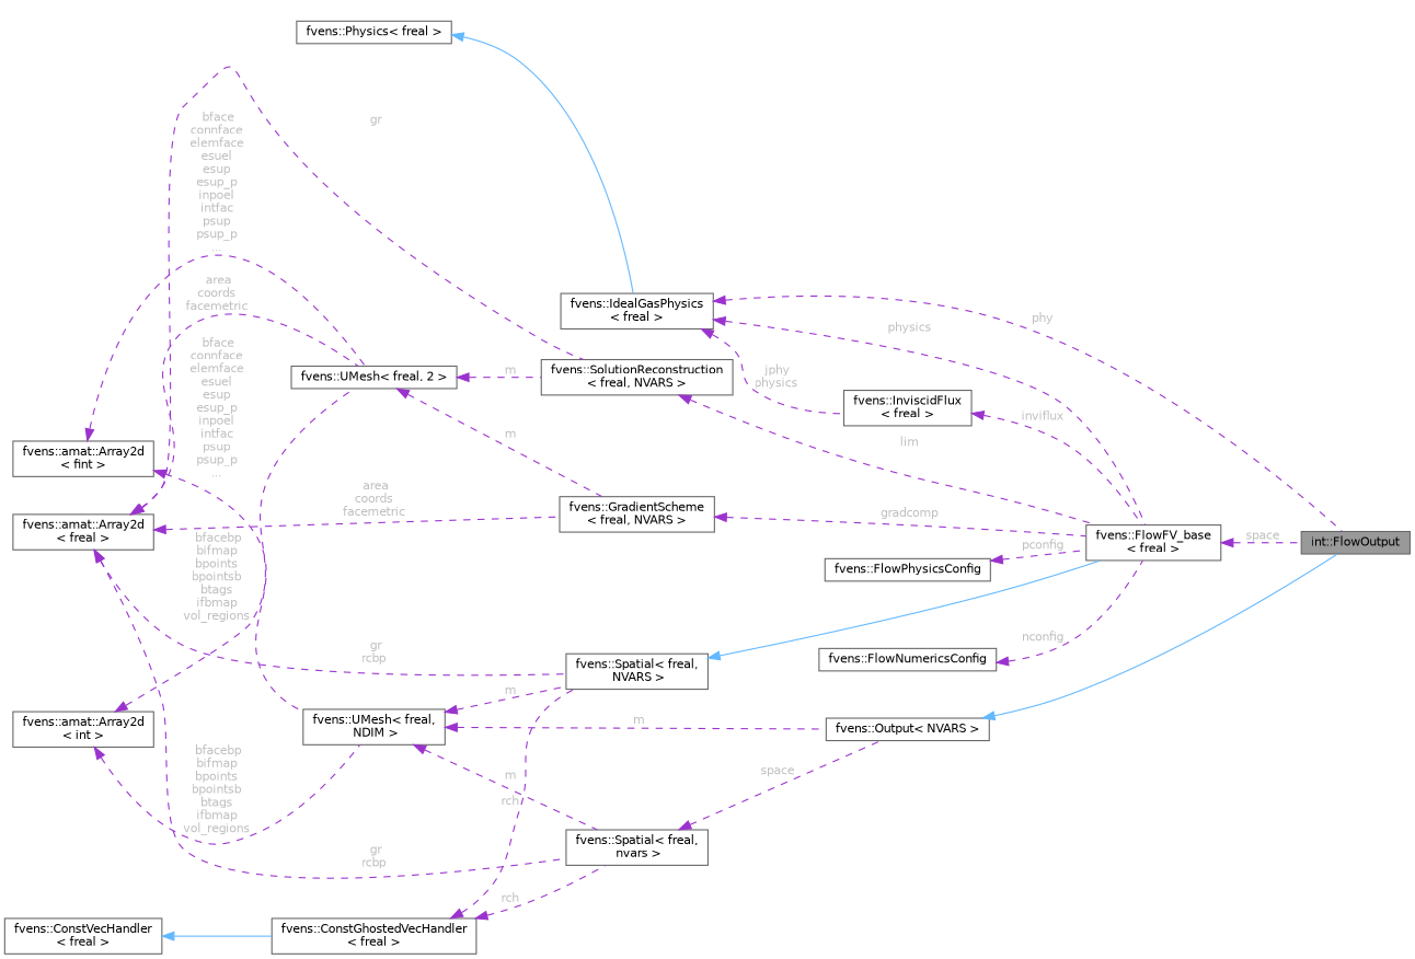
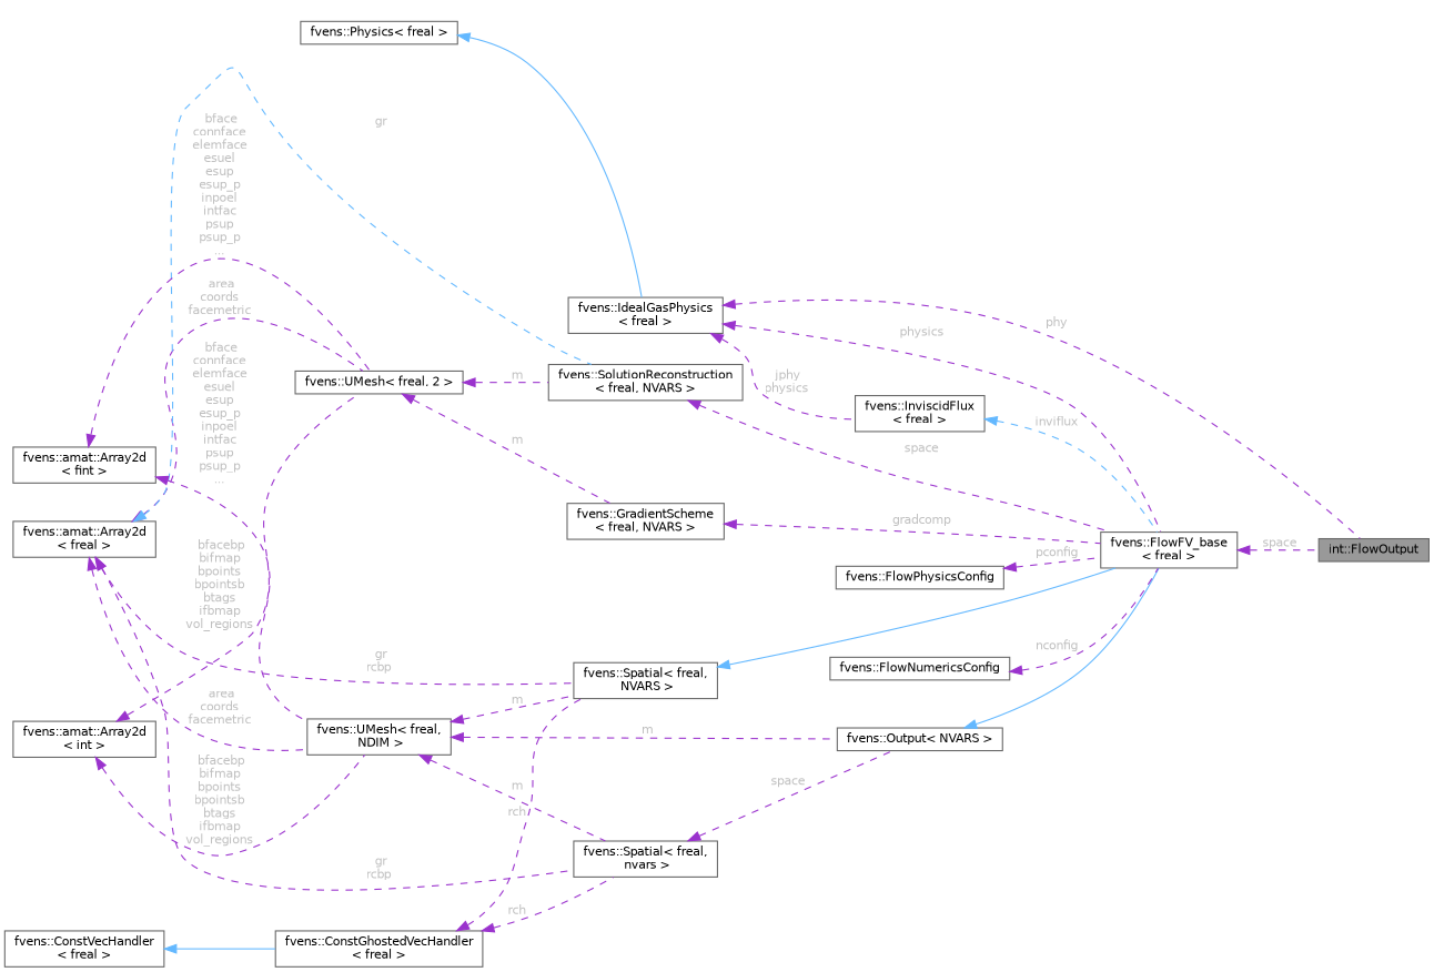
  digraph {
    rankdir=LR
    node [color=gray40 fillcolor=white fontname=Helvetica fontsize=10 shape=box style=filled]
    edge [color=darkorchid3 dir=back fontname=Helvetica fontsize=10 labelfontname=Helvetica labelfontsize=10 style=dashed fontcolor=grey]
    n1 [fillcolor=grey60 fontcolor=black height=0.2 label="int::FlowOutput" width=0.4]
    n2 [height=0.2 label="fvens::Output\< NVARS \>" width=0.4]
    n3 [height=0.2 label="fvens::Spatial\< freal,\l nvars \>" width=0.4]
    n4 [height=0.2 label="fvens::UMesh\< freal,\l NDIM \>" width=0.4]
    n5 [height=0.2 label="fvens::Spatial\< freal,\l NVARS \>" width=0.4]
    n6 [height=0.2 label="fvens::FlowFV_base\l\< freal \>" width=0.4]
    n7 [height=0.2 label="fvens::amat::Array2d\l\< freal \>" width=0.4]
    n8 [height=0.2 label="fvens::UMesh\< freal, 2 \>" width=0.4]
    n9 [height=0.2 label="fvens::SolutionReconstruction\l\< freal, NVARS \>" width=0.4]
    n10 [height=0.2 label="fvens::GradientScheme\l\< freal, NVARS \>" width=0.4]
    n11 [height=0.2 label="fvens::amat::Array2d\l\< fint \>" width=0.4]
    n12 [height=0.2 label="fvens::amat::Array2d\l\< int \>" width=0.4]
    n13 [height=0.2 label="fvens::ConstGhostedVecHandler\l\< freal \>" width=0.4]
    n14 [height=0.2 label="fvens::ConstVecHandler\l\< freal \>" width=0.4]
    n15 [height=0.2 label="fvens::FlowPhysicsConfig" width=0.4]
    n16 [height=0.2 label="fvens::FlowNumericsConfig" width=0.4]
    n17 [height=0.2 label="fvens::IdealGasPhysics\l\< freal \>" width=0.4]
    n18 [height=0.2 label="fvens::InviscidFlux\l\< freal \>" width=0.4]
    n19 [height=0.2 label="fvens::Physics\< freal \>" width=0.4]
-   n2 -> n1 [color=steelblue1 style=solid fontcolor=""]
+   n2 -> n6 [color=steelblue1 style=solid fontcolor=""]
    n3 -> n2 [label=" space"]
    n4 -> n2 [label=" m"]
    n4 -> n3 [label=" m"]
    n4 -> n5 [label=" m"]
    n5 -> n6 [color=steelblue1 style=solid fontcolor=""]
    n6 -> n1 [label=" space"]
    n7 -> n3 [label=" gr\nrcbp"]
-   n7 -> n10 [label=" area\ncoords\nfacemetric"]
+   n7 -> n4 [label=" area\ncoords\nfacemetric"]
    n7 -> n5 [label=" gr\nrcbp"]
    n7 -> n8 [label=" area\ncoords\nfacemetric"]
-   n7 -> n9 [label=" gr"]
+   n7 -> n9 [color=steelblue1 label=" gr"]
    n8 -> n9 [label=" m"]
    n8 -> n10 [label=" m"]
-   n9 -> n6 [label=" lim"]
+   n9 -> n6 [label=" space"]
    n10 -> n6 [label=" gradcomp"]
    n11 -> n4 [label=" bface\nconnface\nelemface\nesuel\nesup\nesup_p\ninpoel\nintfac\npsup\npsup_p\n..."]
    n11 -> n8 [label=" bface\nconnface\nelemface\nesuel\nesup\nesup_p\ninpoel\nintfac\npsup\npsup_p\n..."]
    n12 -> n4 [label=" bfacebp\nbifmap\nbpoints\nbpointsb\nbtags\nifbmap\nvol_regions"]
    n12 -> n8 [label=" bfacebp\nbifmap\nbpoints\nbpointsb\nbtags\nifbmap\nvol_regions"]
    n13 -> n3 [label=" rch"]
    n13 -> n5 [label=" rch"]
    n14 -> n13 [color=steelblue1 style=solid fontcolor=""]
    n15 -> n6 [label=" pconfig"]
    n16 -> n6 [label=" nconfig"]
    n17 -> n1 [label=" phy"]
    n17 -> n6 [label=" physics"]
    n17 -> n18 [label=" jphy\nphysics"]
-   n18 -> n6 [label=" inviflux"]
+   n18 -> n6 [color=steelblue1 label=" inviflux"]
    n19 -> n17 [color=steelblue1 style=solid fontcolor=""]
  }
